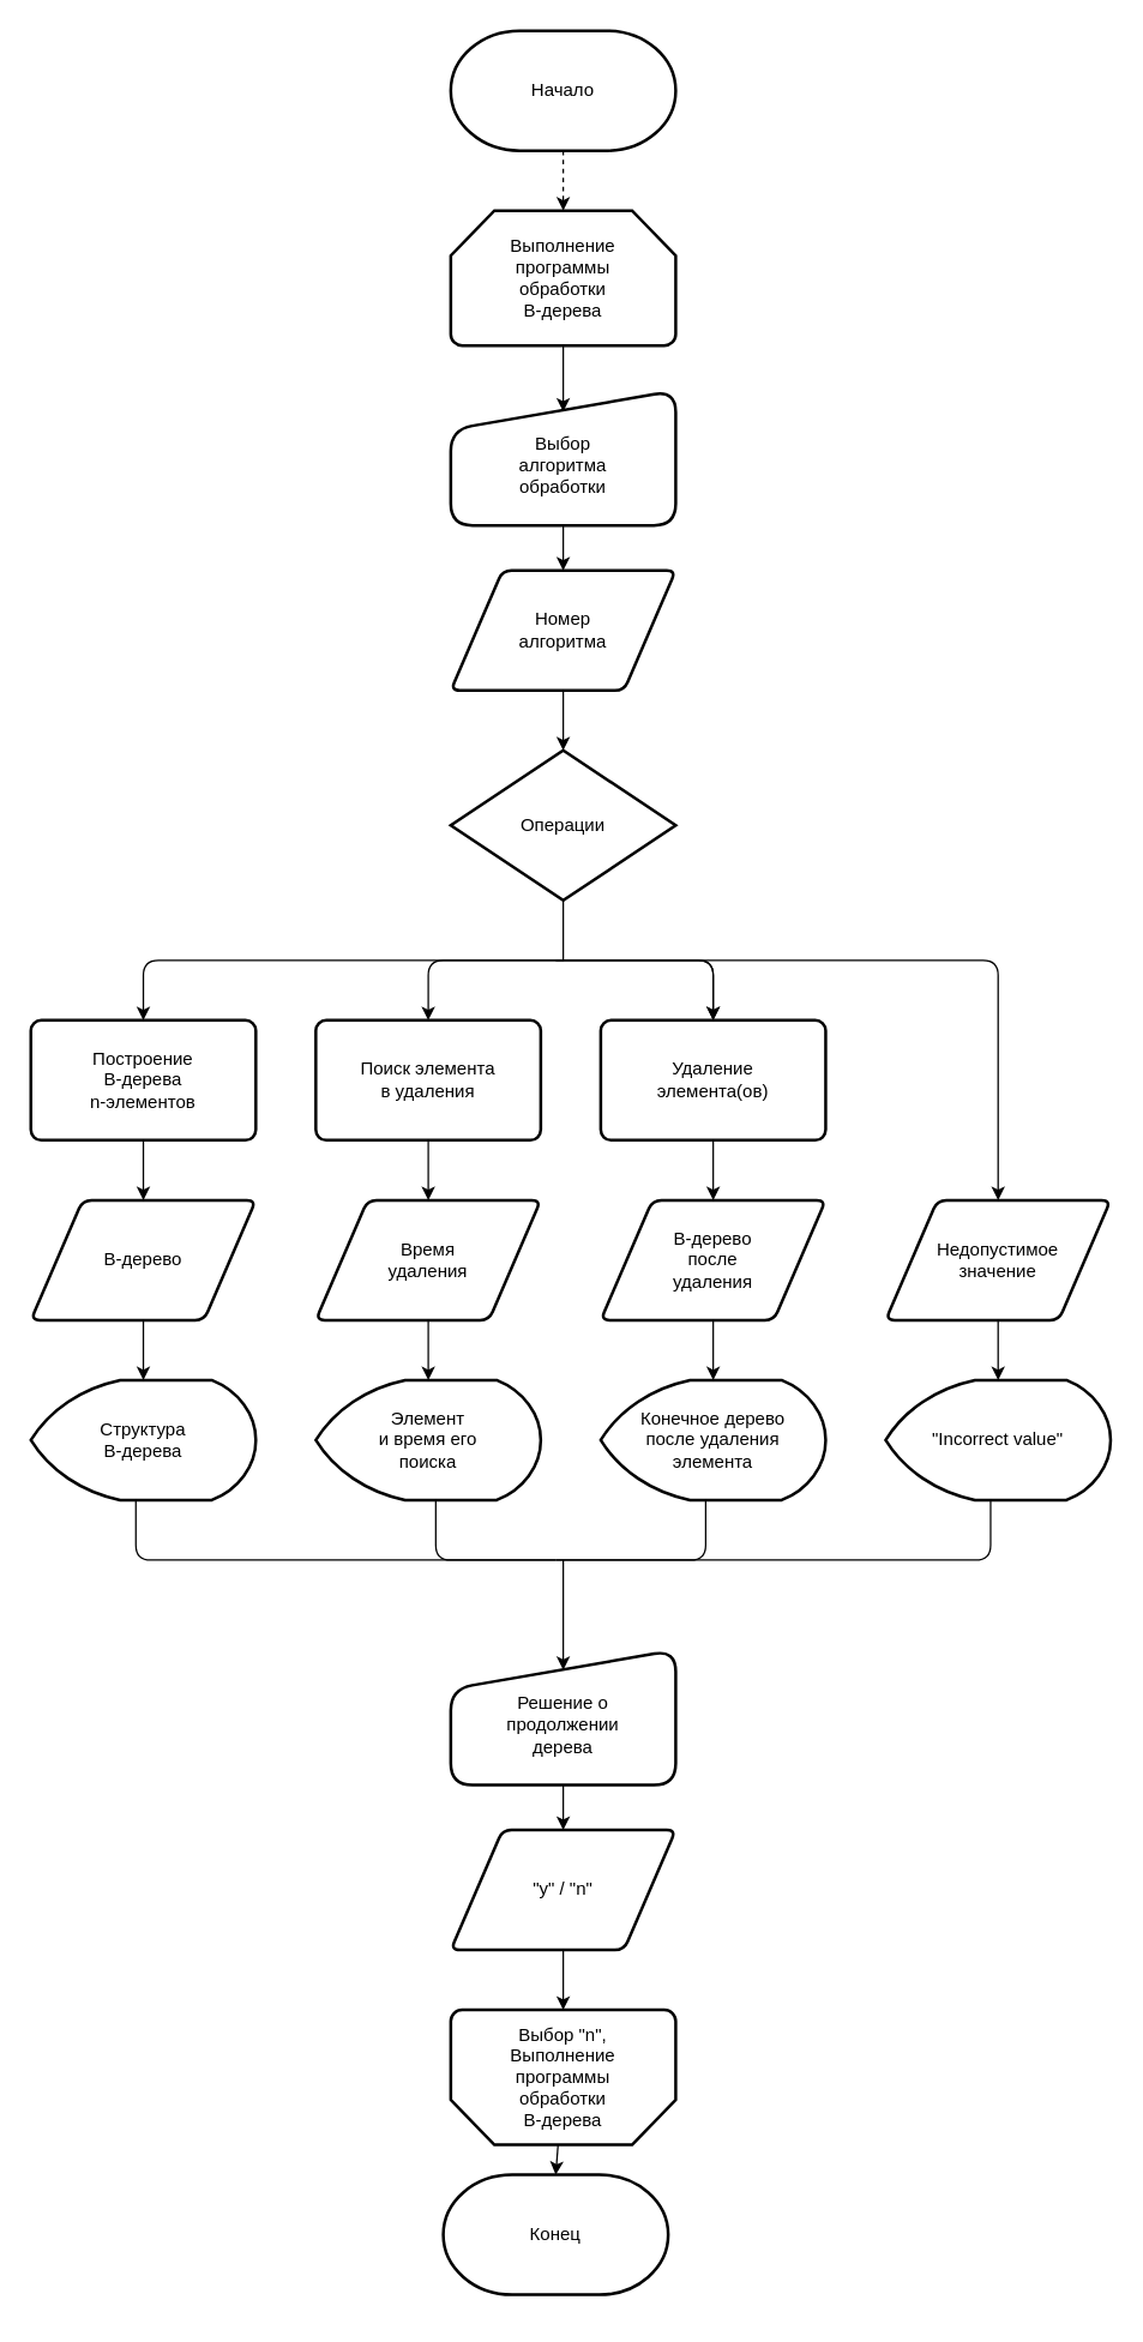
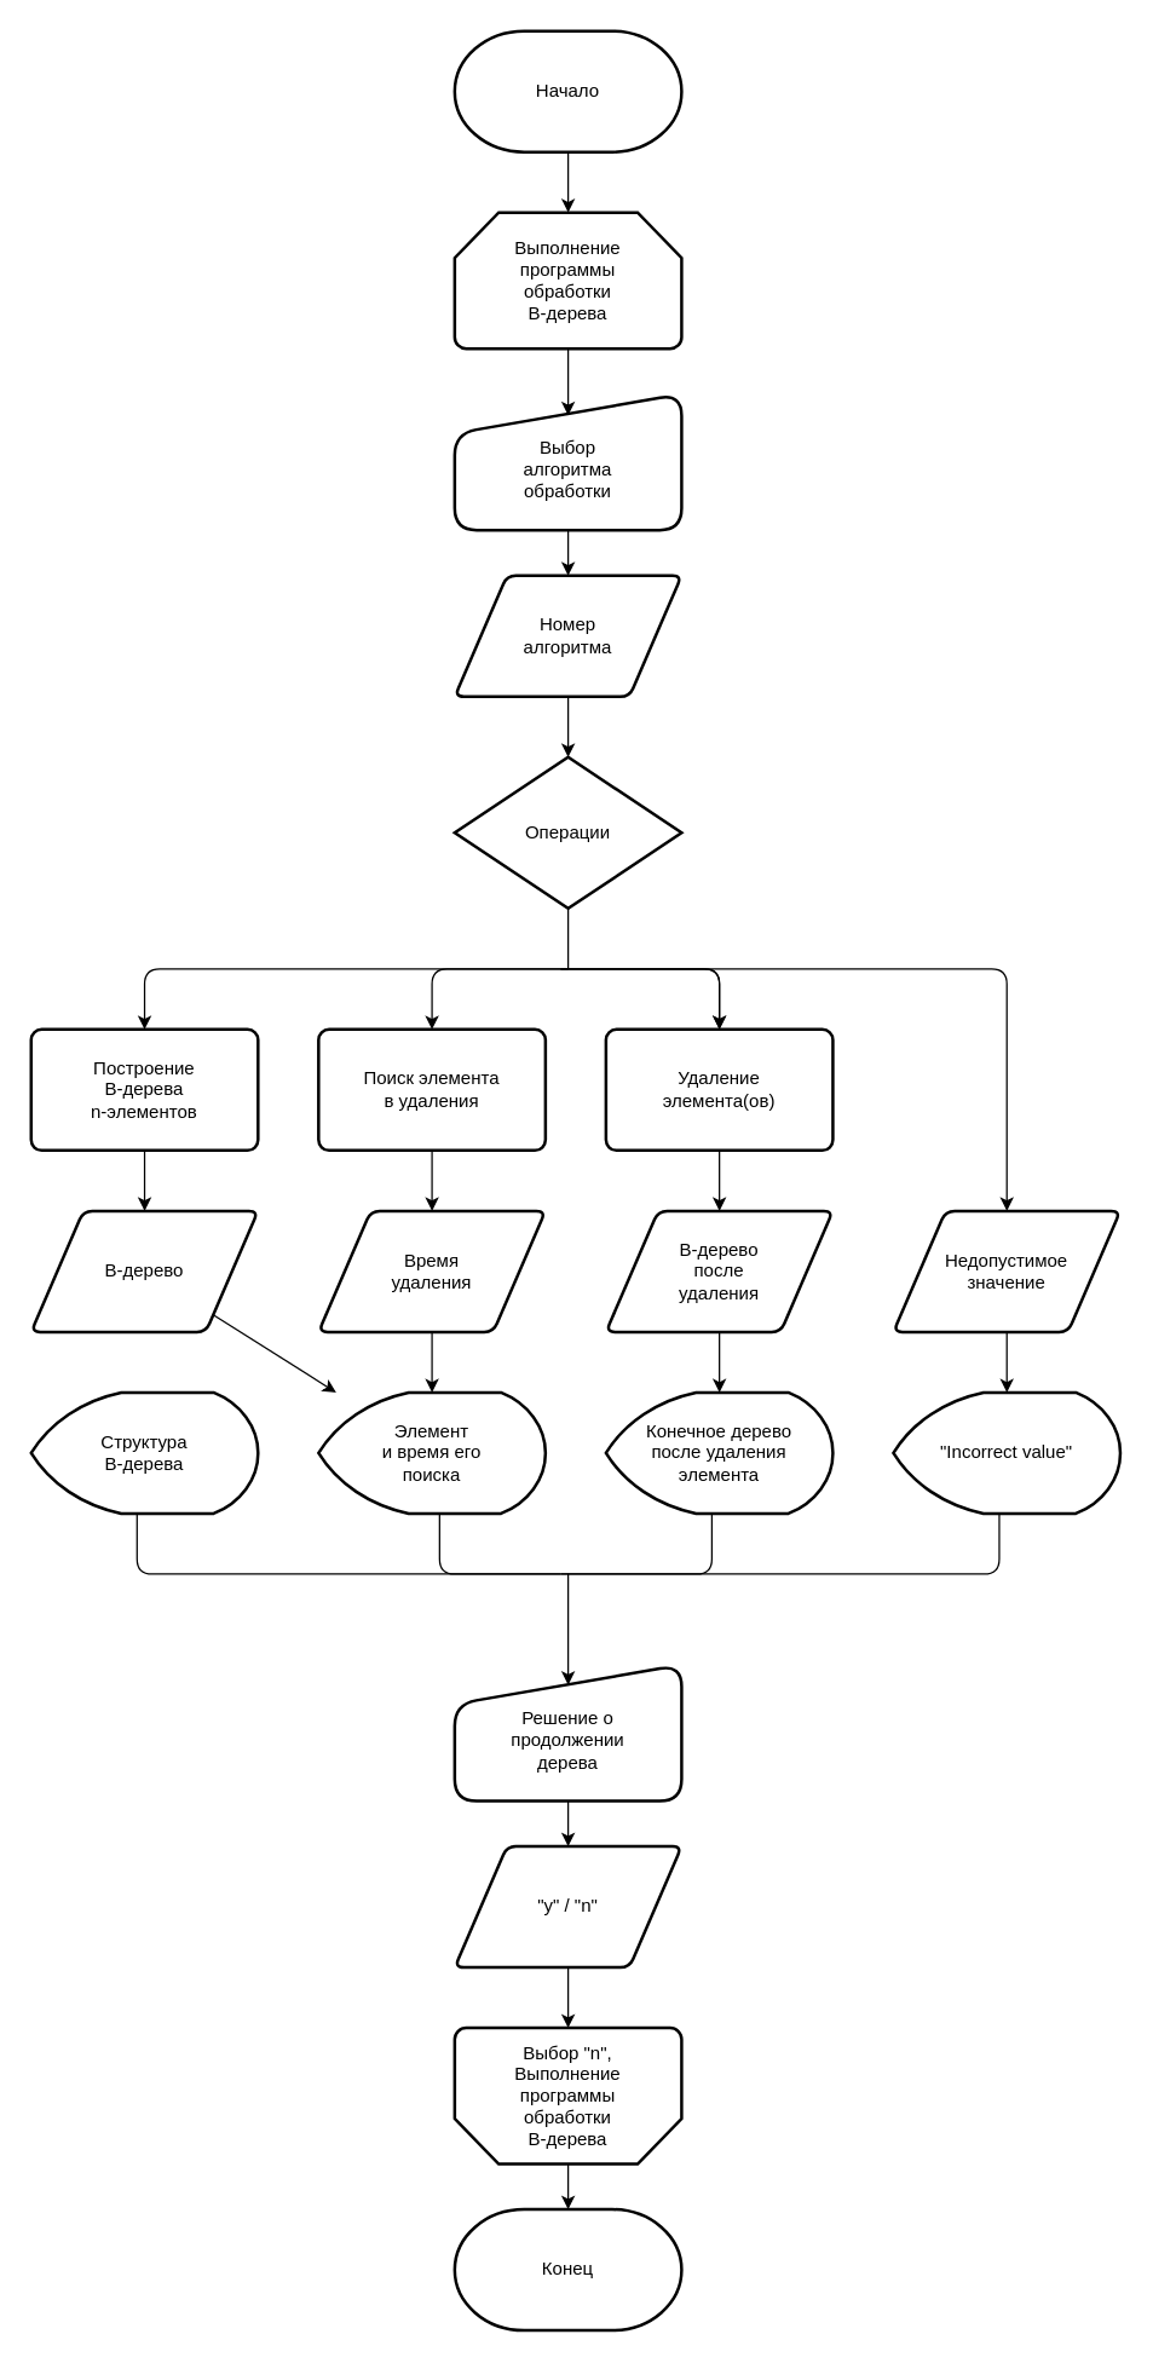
  <mxCell id="0" />
  <mxCell id="1" parent="0" />
- <mxCell id="2" style="edgeStyle=none;html=1;entryX=0.5;entryY=0;entryDx=0;entryDy=0;entryPerimeter=0;dashed=1;" edge="1" parent="1" source="3" target="23"><mxGeometry relative="1" as="geometry" /></mxCell>
+ <mxCell id="2" style="edgeStyle=none;html=1;entryX=0.5;entryY=0;entryDx=0;entryDy=0;entryPerimeter=0;" edge="1" parent="1" source="3" target="23"><mxGeometry relative="1" as="geometry" /></mxCell>
  <mxCell id="3" value="Начало" style="strokeWidth=2;html=1;shape=mxgraph.flowchart.terminator;whiteSpace=wrap;rounded=0;" parent="1" vertex="1"><mxGeometry x="300" y="20" width="150" height="80" as="geometry" /></mxCell>
- <mxCell id="4" value="Конец" style="strokeWidth=2;html=1;shape=mxgraph.flowchart.terminator;whiteSpace=wrap;rounded=0;" parent="1" vertex="1"><mxGeometry x="295" y="1450" width="150" height="80" as="geometry" /></mxCell>
+ <mxCell id="4" value="Конец" style="strokeWidth=2;html=1;shape=mxgraph.flowchart.terminator;whiteSpace=wrap;rounded=0;" parent="1" vertex="1"><mxGeometry x="300" y="1460" width="150" height="80" as="geometry" /></mxCell>
  <mxCell id="5" style="edgeStyle=none;html=1;entryX=0.5;entryY=0;entryDx=0;entryDy=0;" edge="1" parent="1" source="6" target="13"><mxGeometry relative="1" as="geometry" /></mxCell>
  <mxCell id="6" value="Выбор&lt;br&gt;алгоритма&lt;br&gt;обработки" style="html=1;strokeWidth=2;shape=manualInput;whiteSpace=wrap;rounded=1;size=26;arcSize=29;verticalAlign=middle;spacing=0;spacingTop=10;" vertex="1" parent="1"><mxGeometry x="300" y="260" width="150" height="90" as="geometry" /></mxCell>
  <mxCell id="7" style="edgeStyle=none;html=1;entryX=0.5;entryY=0;entryDx=0;entryDy=0;" edge="1" parent="1" target="27"><mxGeometry relative="1" as="geometry"><mxPoint x="370" y="640" as="sourcePoint" /><Array as="points"><mxPoint x="95" y="640" /></Array></mxGeometry></mxCell>
  <mxCell id="8" style="edgeStyle=none;html=1;entryX=0.5;entryY=0;entryDx=0;entryDy=0;" edge="1" parent="1" target="29"><mxGeometry relative="1" as="geometry"><mxPoint x="375" y="640" as="sourcePoint" /><Array as="points"><mxPoint x="285" y="640" /></Array></mxGeometry></mxCell>
  <mxCell id="9" style="edgeStyle=none;html=1;entryX=0.5;entryY=0;entryDx=0;entryDy=0;" edge="1" parent="1" target="31"><mxGeometry relative="1" as="geometry"><mxPoint x="370" y="640" as="sourcePoint" /><Array as="points"><mxPoint x="475" y="640" /></Array></mxGeometry></mxCell>
  <mxCell id="10" style="edgeStyle=none;html=1;entryX=0.5;entryY=0;entryDx=0;entryDy=0;" edge="1" parent="1" target="21"><mxGeometry relative="1" as="geometry"><mxPoint x="370" y="640" as="sourcePoint" /><Array as="points"><mxPoint x="665" y="640" /></Array></mxGeometry></mxCell>
  <mxCell id="11" value="Операции" style="strokeWidth=2;html=1;shape=mxgraph.flowchart.decision;whiteSpace=wrap;" vertex="1" parent="1"><mxGeometry x="300" y="500" width="150" height="100" as="geometry" /></mxCell>
  <mxCell id="12" style="edgeStyle=none;html=1;entryX=0.5;entryY=0;entryDx=0;entryDy=0;entryPerimeter=0;" edge="1" parent="1" source="13" target="11"><mxGeometry relative="1" as="geometry" /></mxCell>
  <mxCell id="13" value="Номер&lt;br&gt;алгоритма" style="shape=parallelogram;html=1;strokeWidth=2;perimeter=parallelogramPerimeter;whiteSpace=wrap;rounded=1;arcSize=12;size=0.23;" vertex="1" parent="1"><mxGeometry x="300" y="380" width="150" height="80" as="geometry" /></mxCell>
- <mxCell id="14" value="" style="edgeStyle=none;html=1;" edge="1" parent="1" source="15" target="43"><mxGeometry relative="1" as="geometry" /></mxCell>
+ <mxCell id="14" value="" style="edgeStyle=none;html=1;" edge="1" parent="1" source="15" target="44"><mxGeometry relative="1" as="geometry" /></mxCell>
  <mxCell id="15" value="В-дерево" style="shape=parallelogram;html=1;strokeWidth=2;perimeter=parallelogramPerimeter;whiteSpace=wrap;rounded=1;arcSize=12;size=0.23;" vertex="1" parent="1"><mxGeometry x="20" y="800" width="150" height="80" as="geometry" /></mxCell>
  <mxCell id="16" value="" style="edgeStyle=none;html=1;" edge="1" parent="1" source="17" target="44"><mxGeometry relative="1" as="geometry" /></mxCell>
  <mxCell id="17" value="Время&lt;br&gt;удаления" style="shape=parallelogram;html=1;strokeWidth=2;perimeter=parallelogramPerimeter;whiteSpace=wrap;rounded=1;arcSize=12;size=0.23;" vertex="1" parent="1"><mxGeometry x="210" y="800" width="150" height="80" as="geometry" /></mxCell>
  <mxCell id="18" value="" style="edgeStyle=none;html=1;" edge="1" parent="1" source="19" target="45"><mxGeometry relative="1" as="geometry" /></mxCell>
  <mxCell id="19" value="В-дерево&lt;br&gt;после&lt;br&gt;удаления" style="shape=parallelogram;html=1;strokeWidth=2;perimeter=parallelogramPerimeter;whiteSpace=wrap;rounded=1;arcSize=12;size=0.23;" vertex="1" parent="1"><mxGeometry x="400" y="800" width="150" height="80" as="geometry" /></mxCell>
  <mxCell id="20" value="" style="edgeStyle=none;html=1;" edge="1" parent="1" source="21" target="46"><mxGeometry relative="1" as="geometry" /></mxCell>
  <mxCell id="21" value="Недопустимое&lt;br&gt;значение" style="shape=parallelogram;html=1;strokeWidth=2;perimeter=parallelogramPerimeter;whiteSpace=wrap;rounded=1;arcSize=12;size=0.23;" vertex="1" parent="1"><mxGeometry x="590" y="800" width="150" height="80" as="geometry" /></mxCell>
  <mxCell id="22" style="edgeStyle=none;html=1;entryX=0.5;entryY=0.156;entryDx=0;entryDy=0;entryPerimeter=0;" edge="1" parent="1" source="23" target="6"><mxGeometry relative="1" as="geometry" /></mxCell>
  <mxCell id="23" value="Выполнение&lt;br&gt;программы&lt;br&gt;обработки&lt;br&gt;В-дерева" style="strokeWidth=2;html=1;shape=mxgraph.flowchart.loop_limit;whiteSpace=wrap;" vertex="1" parent="1"><mxGeometry x="300" y="140" width="150" height="90" as="geometry" /></mxCell>
  <mxCell id="24" style="edgeStyle=none;html=1;entryX=0.5;entryY=0;entryDx=0;entryDy=0;entryPerimeter=0;" edge="1" parent="1" source="25" target="4"><mxGeometry relative="1" as="geometry" /></mxCell>
  <mxCell id="25" value="Выбор &quot;n&quot;,&lt;br&gt;Выполнение&lt;br&gt;программы&lt;br&gt;обработки&lt;br&gt;В-дерева" style="strokeWidth=2;shape=mxgraph.flowchart.loop_limit;rotation=0;verticalAlign=middle;horizontal=1;whiteSpace=wrap;html=1;spacingBottom=0;direction=west;" vertex="1" parent="1"><mxGeometry x="300" y="1340" width="150" height="90" as="geometry" /></mxCell>
  <mxCell id="26" value="" style="edgeStyle=none;html=1;" edge="1" parent="1" source="27" target="15"><mxGeometry relative="1" as="geometry" /></mxCell>
  <mxCell id="27" value="Построение&lt;br&gt;В-дерева&lt;br&gt;n-элементов" style="rounded=1;whiteSpace=wrap;html=1;absoluteArcSize=1;arcSize=14;strokeWidth=2;" vertex="1" parent="1"><mxGeometry x="20" y="680" width="150" height="80" as="geometry" /></mxCell>
  <mxCell id="28" value="" style="edgeStyle=none;html=1;" edge="1" parent="1" source="29" target="17"><mxGeometry relative="1" as="geometry" /></mxCell>
  <mxCell id="29" value="Поиск элемента&lt;br&gt;в удаления" style="rounded=1;whiteSpace=wrap;html=1;absoluteArcSize=1;arcSize=14;strokeWidth=2;" vertex="1" parent="1"><mxGeometry x="210" y="680" width="150" height="80" as="geometry" /></mxCell>
  <mxCell id="30" value="" style="edgeStyle=none;html=1;" edge="1" parent="1" source="31" target="19"><mxGeometry relative="1" as="geometry" /></mxCell>
  <mxCell id="31" value="Удаление&lt;br&gt;элемента(ов)" style="rounded=1;whiteSpace=wrap;html=1;absoluteArcSize=1;arcSize=14;strokeWidth=2;" vertex="1" parent="1"><mxGeometry x="400" y="680" width="150" height="80" as="geometry" /></mxCell>
  <mxCell id="32" value="" style="endArrow=none;html=1;entryX=0.5;entryY=1;entryDx=0;entryDy=0;entryPerimeter=0;" edge="1" parent="1" target="11"><mxGeometry width="50" height="50" relative="1" as="geometry"><mxPoint x="375" y="640" as="sourcePoint" /><mxPoint x="350" y="630" as="targetPoint" /></mxGeometry></mxCell>
  <mxCell id="33" value="" style="endArrow=none;html=1;" edge="1" parent="1"><mxGeometry width="50" height="50" relative="1" as="geometry"><mxPoint x="90" y="1000" as="sourcePoint" /><mxPoint x="370" y="1040" as="targetPoint" /><Array as="points"><mxPoint x="90" y="1040" /></Array></mxGeometry></mxCell>
  <mxCell id="34" value="" style="endArrow=none;html=1;" edge="1" parent="1"><mxGeometry width="50" height="50" relative="1" as="geometry"><mxPoint x="290" y="1000" as="sourcePoint" /><mxPoint x="370" y="1040" as="targetPoint" /><Array as="points"><mxPoint x="290" y="1040" /></Array></mxGeometry></mxCell>
  <mxCell id="35" value="" style="endArrow=none;html=1;exitX=0.5;exitY=1;exitDx=0;exitDy=0;" edge="1" parent="1"><mxGeometry width="50" height="50" relative="1" as="geometry"><mxPoint x="470" y="1000" as="sourcePoint" /><mxPoint x="370" y="1040" as="targetPoint" /><Array as="points"><mxPoint x="470" y="1040" /></Array></mxGeometry></mxCell>
  <mxCell id="36" value="" style="endArrow=none;html=1;exitX=0.5;exitY=1;exitDx=0;exitDy=0;" edge="1" parent="1"><mxGeometry width="50" height="50" relative="1" as="geometry"><mxPoint x="660" y="1000" as="sourcePoint" /><mxPoint x="370" y="1040" as="targetPoint" /><Array as="points"><mxPoint x="660" y="1040" /><mxPoint x="470" y="1040" /></Array></mxGeometry></mxCell>
  <mxCell id="37" style="edgeStyle=none;html=1;entryX=0.5;entryY=0;entryDx=0;entryDy=0;" edge="1" parent="1" target="31"><mxGeometry relative="1" as="geometry"><mxPoint x="370" y="640" as="sourcePoint" /><Array as="points"><mxPoint x="475" y="640" /></Array></mxGeometry></mxCell>
  <mxCell id="38" value="" style="endArrow=classic;html=1;entryX=0.5;entryY=0.148;entryDx=0;entryDy=0;entryPerimeter=0;" edge="1" parent="1" target="40"><mxGeometry width="50" height="50" relative="1" as="geometry"><mxPoint x="375" y="1040" as="sourcePoint" /><mxPoint x="375" y="950" as="targetPoint" /></mxGeometry></mxCell>
  <mxCell id="39" value="" style="edgeStyle=none;html=1;" edge="1" parent="1" source="40" target="42"><mxGeometry relative="1" as="geometry" /></mxCell>
  <mxCell id="40" value="Решение о&lt;br&gt;продолжении&lt;br&gt;дерева" style="html=1;strokeWidth=2;shape=manualInput;whiteSpace=wrap;rounded=1;size=26;arcSize=29;spacingTop=10;" vertex="1" parent="1"><mxGeometry x="300" y="1100" width="150" height="90" as="geometry" /></mxCell>
  <mxCell id="41" value="" style="edgeStyle=none;html=1;" edge="1" parent="1" source="42" target="25"><mxGeometry relative="1" as="geometry" /></mxCell>
  <mxCell id="42" value="&quot;y&quot; / &quot;n&quot;" style="shape=parallelogram;html=1;strokeWidth=2;perimeter=parallelogramPerimeter;whiteSpace=wrap;rounded=1;arcSize=12;size=0.23;" vertex="1" parent="1"><mxGeometry x="300" y="1220" width="150" height="80" as="geometry" /></mxCell>
  <mxCell id="43" value="Структура&lt;br&gt;В-дерева" style="strokeWidth=2;html=1;shape=mxgraph.flowchart.display;whiteSpace=wrap;" vertex="1" parent="1"><mxGeometry x="20" y="920" width="150" height="80" as="geometry" /></mxCell>
  <mxCell id="44" value="Элемент&lt;br&gt;и время его&lt;br&gt;поиска" style="strokeWidth=2;html=1;shape=mxgraph.flowchart.display;whiteSpace=wrap;" vertex="1" parent="1"><mxGeometry x="210" y="920" width="150" height="80" as="geometry" /></mxCell>
  <mxCell id="45" value="Конечное дерево&lt;br&gt;после удаления&lt;br&gt;элемента" style="strokeWidth=2;html=1;shape=mxgraph.flowchart.display;whiteSpace=wrap;" vertex="1" parent="1"><mxGeometry x="400" y="920" width="150" height="80" as="geometry" /></mxCell>
  <mxCell id="46" value="&quot;Incorrect value&quot;" style="strokeWidth=2;html=1;shape=mxgraph.flowchart.display;whiteSpace=wrap;" vertex="1" parent="1"><mxGeometry x="590" y="920" width="150" height="80" as="geometry" /></mxCell>
